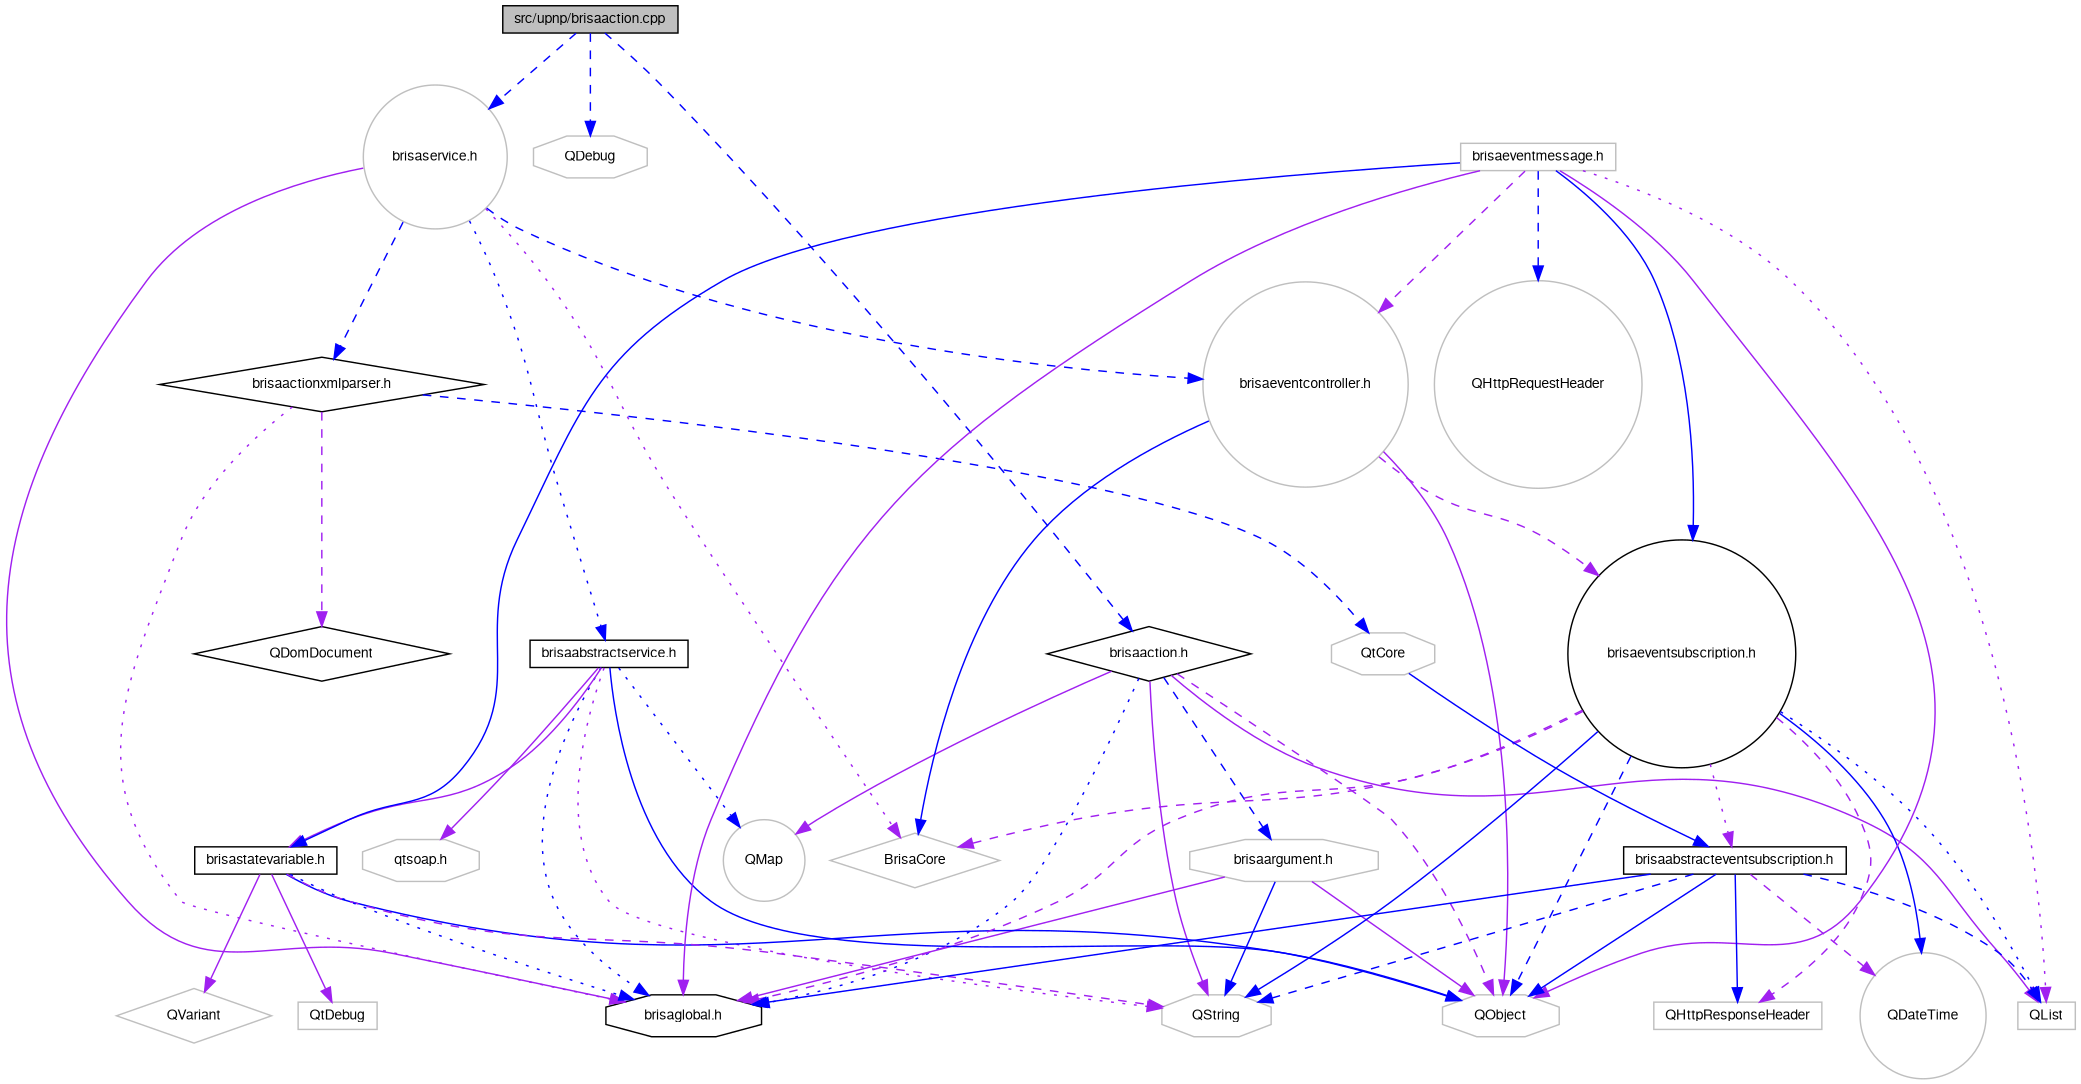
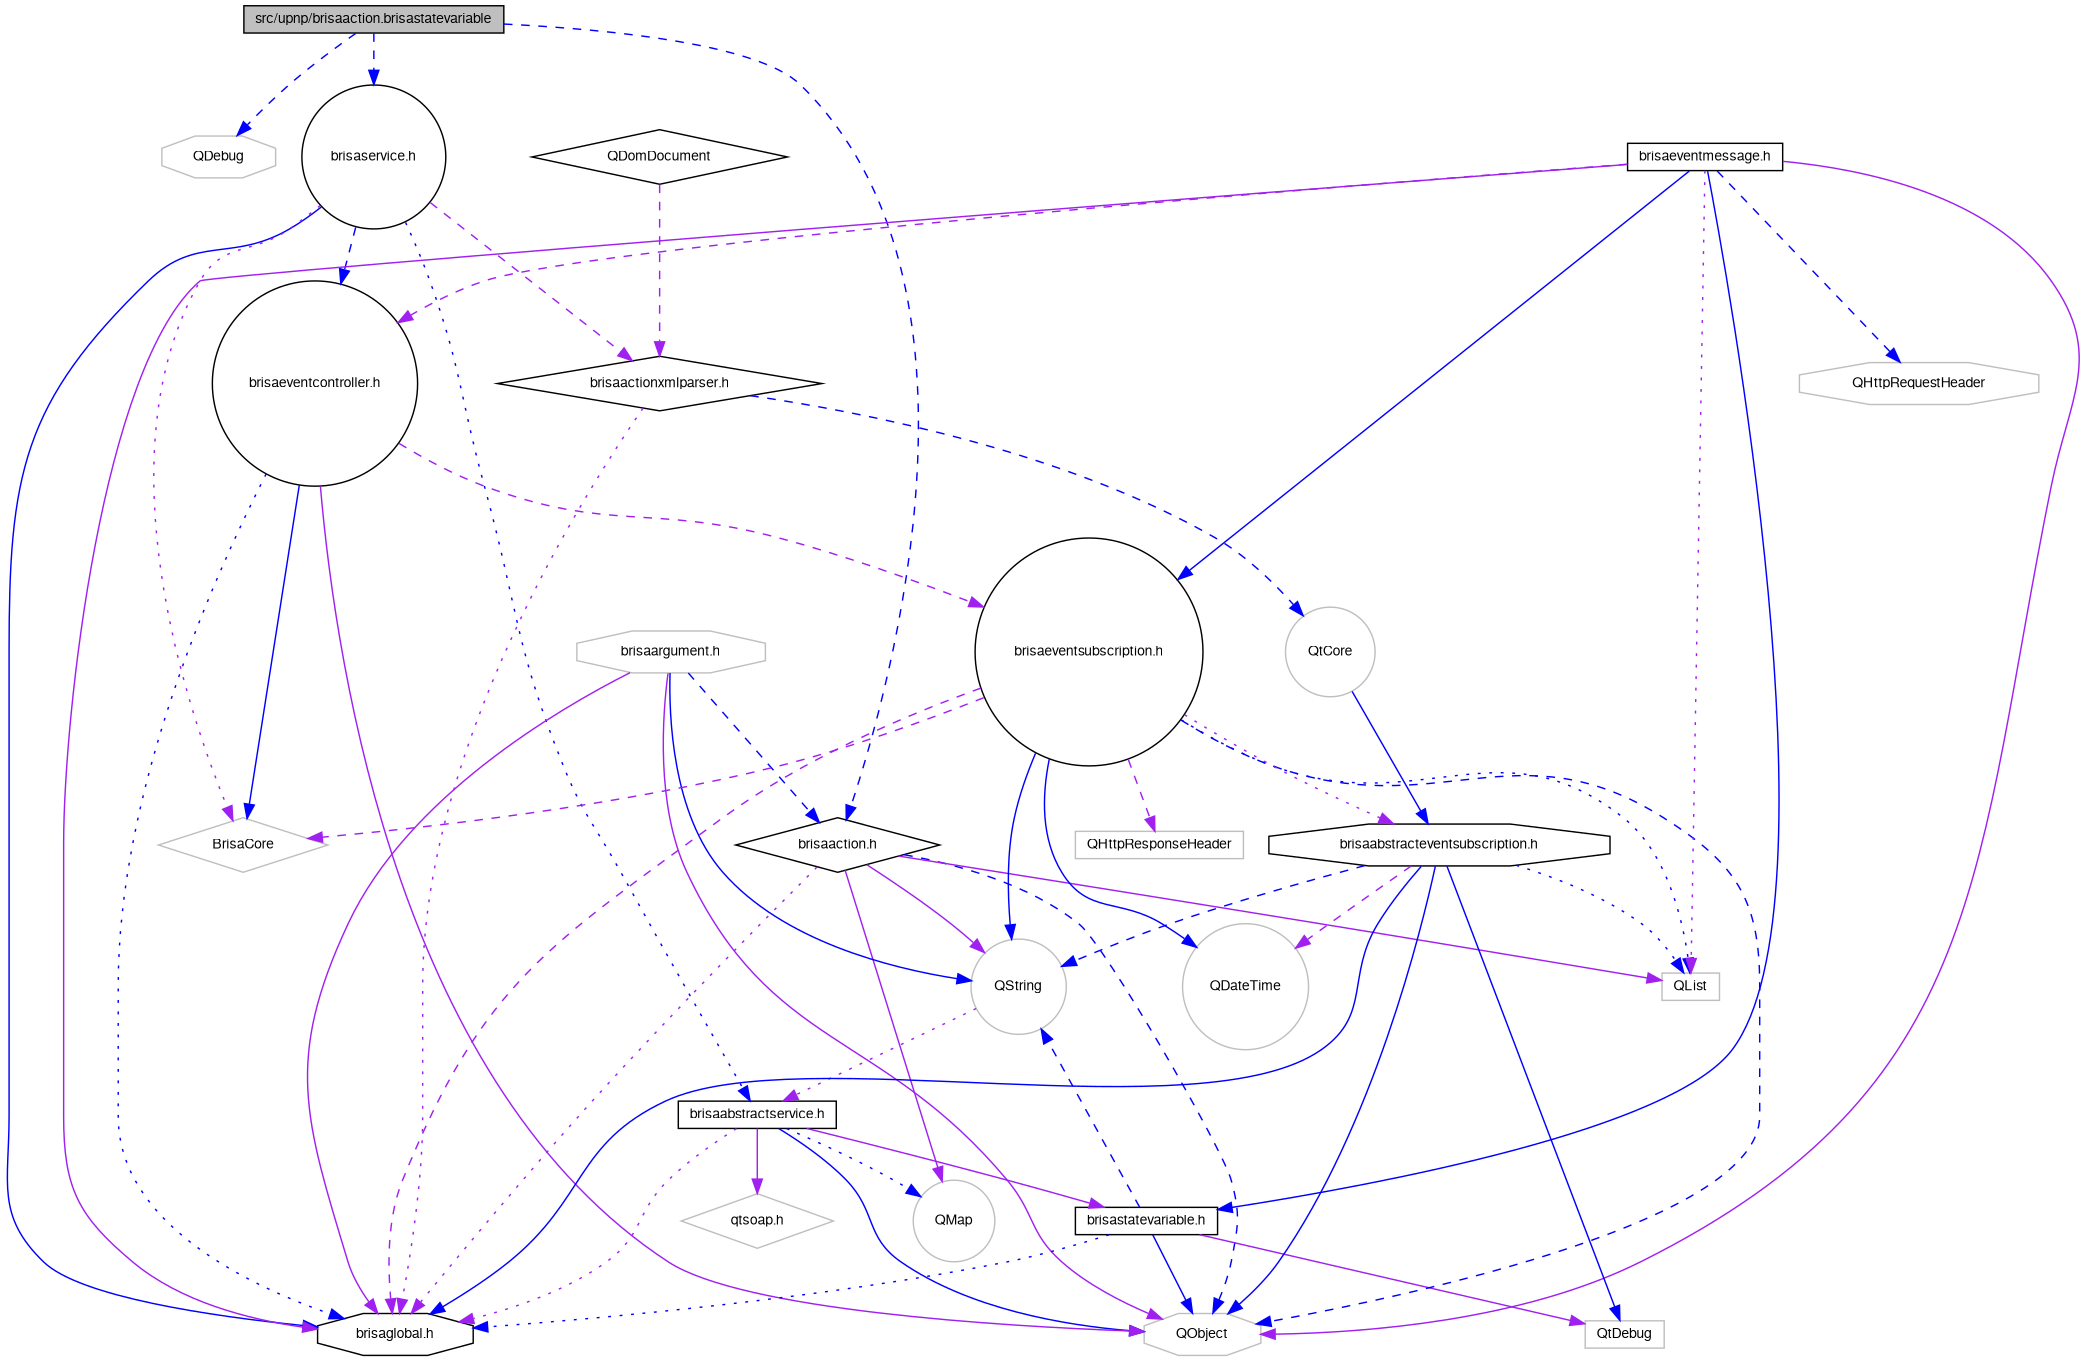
  digraph {
    node [color=grey75 fontname=FreeSans fontsize=10 shape=box]
    edge [color=blue fontname=FreeSans fontsize=10 labelfontname=FreeSans labelfontsize=10 style=solid]
-   n1 [color=black fillcolor=grey75 fontcolor=black height=0.2 label="src/upnp/brisaaction.cpp" style=filled width=0.4]
+   n1 [color=black fillcolor=grey75 fontcolor=black height=0.2 label="src/upnp/brisaaction.brisastatevariable" style=filled width=0.4]
    n2 [color=black height=0.2 label="brisaaction.h" shape=diamond width=0.4]
-   n3 [height=0.2 label="brisaservice.h" shape=circle width=0.4]
+   n3 [color=black height=0.2 label="brisaservice.h" shape=circle width=0.4]
    n4 [height=0.2 label=QDebug shape=octagon width=0.4]
    n5 [height=0.2 label="brisaargument.h" shape=octagon width=0.4]
    n6 [height=0.2 label=QObject shape=octagon width=0.4]
-   n7 [height=0.2 label=QString shape=octagon width=0.4]
+   n7 [height=0.2 label=QString shape=circle width=0.4]
    n8 [color=black height=0.2 label="brisaglobal.h" shape=octagon width=0.4]
    n9 [height=0.2 label=QList width=0.4]
    n10 [height=0.2 label=QMap shape=circle width=0.4]
    n11 [color=black height=0.2 label="brisaabstractservice.h" width=0.4]
-   n12 [height=0.2 label="brisaeventcontroller.h" shape=circle width=0.4]
+   n12 [color=black height=0.2 label="brisaeventcontroller.h" shape=circle width=0.4]
    n13 [height=0.2 label=BrisaCore shape=diamond width=0.4]
    n14 [color=black height=0.2 label="brisaactionxmlparser.h" shape=diamond width=0.4]
    n15 [color=black height=0.2 label="brisastatevariable.h" width=0.4]
-   n16 [height=0.2 label="qtsoap.h" shape=octagon width=0.4]
+   n16 [height=0.2 label="qtsoap.h" shape=diamond width=0.4]
    n17 [color=black height=0.2 label="brisaeventsubscription.h" shape=circle width=0.4]
-   n18 [height=0.2 label=QtCore shape=octagon width=0.4]
+   n18 [height=0.2 label=QtCore shape=circle width=0.4]
    n19 [color=black height=0.2 label=QDomDocument shape=diamond width=0.4]
-   n20 [height=0.2 label=QVariant shape=diamond width=0.4]
    n21 [height=0.2 label=QtDebug width=0.4]
-   n22 [height=0.2 label="brisaeventmessage.h" width=0.4]
-   n23 [height=0.2 label=QHttpRequestHeader shape=circle width=0.4]
-   n24 [color=black height=0.2 label="brisaabstracteventsubscription.h" width=0.4]
+   n22 [color=black height=0.2 label="brisaeventmessage.h" width=0.4]
+   n23 [height=0.2 label=QHttpRequestHeader shape=octagon width=0.4]
+   n24 [color=black height=0.2 label="brisaabstracteventsubscription.h" shape=octagon width=0.4]
    n25 [height=0.2 label=QDateTime shape=circle width=0.4]
    n26 [height=0.2 label=QHttpResponseHeader width=0.4]
    n1 -> n2 [style=dashed]
    n1 -> n3 [style=dashed]
    n1 -> n4 [style=dashed]
-   n2 -> n5 [style=dashed]
-   n2 -> n6 [color=purple style=dashed]
+   n5 -> n2 [style=dashed]
+   n2 -> n6 [style=dashed]
    n2 -> n7 [color=purple]
-   n2 -> n8 [style=dotted]
+   n2 -> n8 [color=purple style=dotted]
    n2 -> n9 [color=purple]
    n2 -> n10 [color=purple]
-   n3 -> n8 [color=purple]
+   n3 -> n8
    n3 -> n11 [style=dotted]
    n3 -> n12 [style=dashed]
    n3 -> n13 [color=purple style=dotted]
-   n3 -> n14 [style=dashed]
+   n3 -> n14 [color=purple style=dashed]
    n5 -> n6 [color=purple]
    n5 -> n7
    n5 -> n8 [color=purple]
    n11 -> n6
-   n11 -> n7 [color=purple style=dotted]
-   n11 -> n8 [style=dotted]
+   n7 -> n11 [color=purple style=dotted]
+   n11 -> n8 [color=purple style=dotted]
    n11 -> n10 [style=dotted]
    n11 -> n15 [color=purple]
    n11 -> n16 [color=purple]
    n12 -> n6 [color=purple]
+   n12 -> n8 [style=dotted]
    n12 -> n13
    n12 -> n17 [color=purple style=dashed]
    n14 -> n8 [color=purple style=dotted]
    n14 -> n18 [style=dashed]
-   n14 -> n19 [color=purple style=dashed]
+   n19 -> n14 [color=purple style=dashed]
    n15 -> n6
-   n15 -> n7 [color=purple style=dashed]
+   n15 -> n7 [style=dashed]
    n15 -> n8 [style=dotted]
-   n15 -> n20 [color=purple]
    n15 -> n21 [color=purple]
    n17 -> n6 [style=dashed]
    n17 -> n7
    n17 -> n8 [color=purple style=dashed]
    n17 -> n9 [style=dotted]
    n17 -> n13 [color=purple style=dashed]
    n17 -> n24 [color=purple style=dotted]
    n17 -> n25
    n17 -> n26 [color=purple style=dashed]
    n18 -> n24
    n22 -> n6 [color=purple]
    n22 -> n8 [color=purple]
    n22 -> n9 [color=purple style=dotted]
    n22 -> n12 [color=purple style=dashed]
    n22 -> n15
    n22 -> n17
    n22 -> n23 [style=dashed]
    n24 -> n6
    n24 -> n7 [style=dashed]
    n24 -> n8
-   n24 -> n9 [style=dashed]
+   n24 -> n9 [style=dotted]
    n24 -> n25 [color=purple style=dashed]
-   n24 -> n26
+   n24 -> n21
  }
